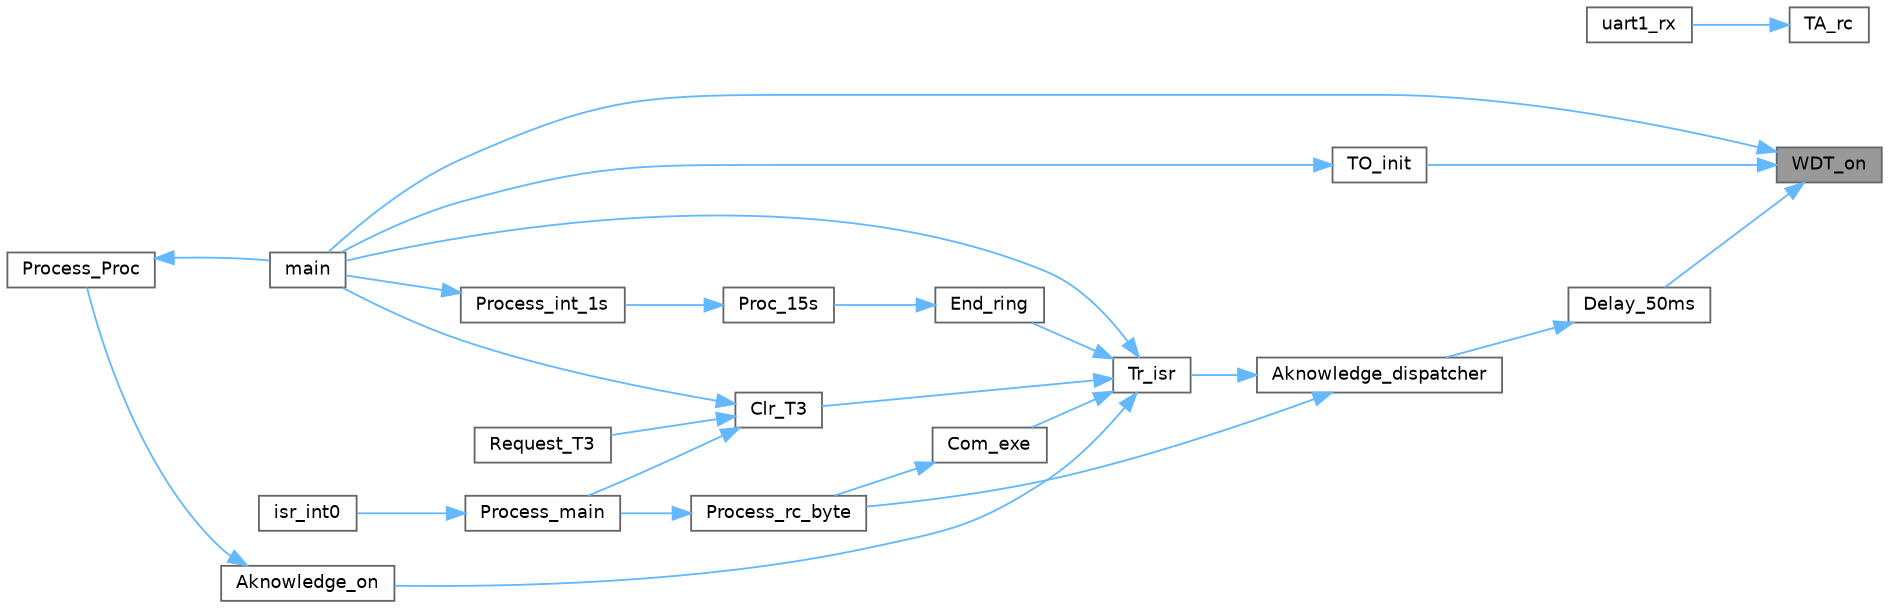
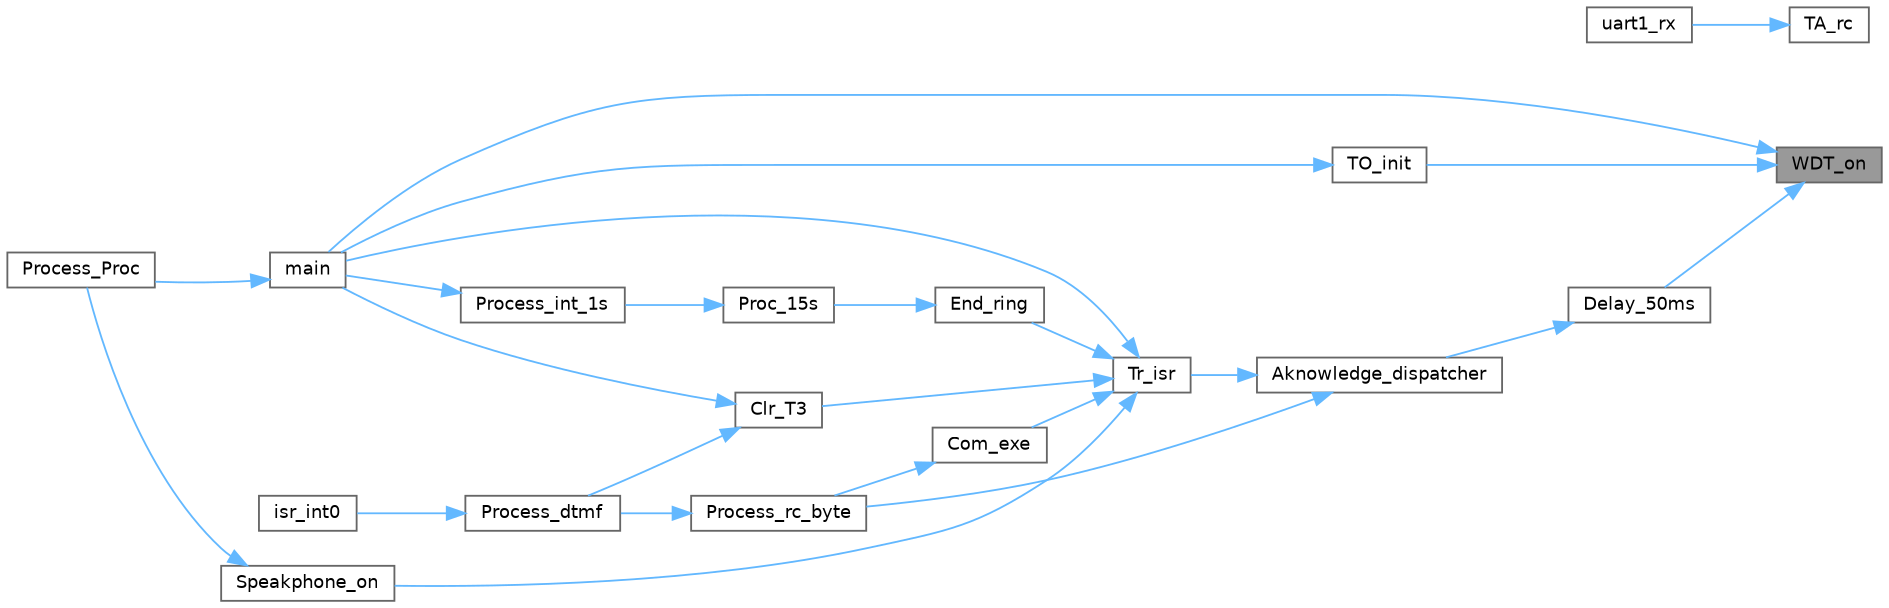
  digraph {
    rankdir=RL
    node [color=grey40 fillcolor=white fontname=Helvetica fontsize=10 shape=box style=filled]
    edge [color=steelblue1 dir=back fontname=Helvetica fontsize=10 labelfontname=Helvetica labelfontsize=10 style=solid]
    n1 [color=gray40 fillcolor=grey60 fontcolor=black height=0.2 label=WDT_on width=0.4]
    n2 [height=0.2 label=Delay_50ms width=0.4]
    n3 [height=0.2 label=main width=0.4]
    n4 [height=0.2 label=TO_init width=0.4]
    n5 [height=0.2 label=Aknowledge_dispatcher width=0.4]
    n6 [height=0.2 label=Process_int_1s width=0.4]
    n7 [height=0.2 label=Process_rc_byte width=0.4]
    n8 [height=0.2 label=Tr_isr width=0.4]
-   n9 [height=0.2 label=Process_main width=0.4]
+   n9 [height=0.2 label=Process_dtmf width=0.4]
    n10 [height=0.2 label=Clr_T3 width=0.4]
    n11 [height=0.2 label=Com_exe width=0.4]
    n12 [height=0.2 label=End_ring width=0.4]
-   n13 [height=0.2 label=Aknowledge_on width=0.4]
+   n13 [height=0.2 label=Speakphone_on width=0.4]
    n14 [height=0.2 label=isr_int0 width=0.4]
-   n15 [height=0.2 label=Request_T3 width=0.4]
    n16 [height=0.2 label=Proc_15s width=0.4]
    n17 [height=0.2 label=Process_Proc width=0.4]
    n18 [height=0.2 label=TA_rc width=0.4]
    n19 [height=0.2 label=uart1_rx width=0.4]
    n1 -> n2
    n1 -> n3
    n1 -> n4
    n2 -> n5
    n4 -> n3
    n5 -> n7
    n5 -> n8
    n6 -> n3
    n7 -> n9
    n8 -> n3
    n8 -> n10
    n8 -> n11
    n8 -> n12
    n8 -> n13
    n9 -> n14
    n10 -> n3
    n10 -> n9
-   n10 -> n15
    n11 -> n7
    n12 -> n16
    n13 -> n17
    n16 -> n6
-   n17 -> n3
+   n3 -> n17
    n18 -> n19
  }
